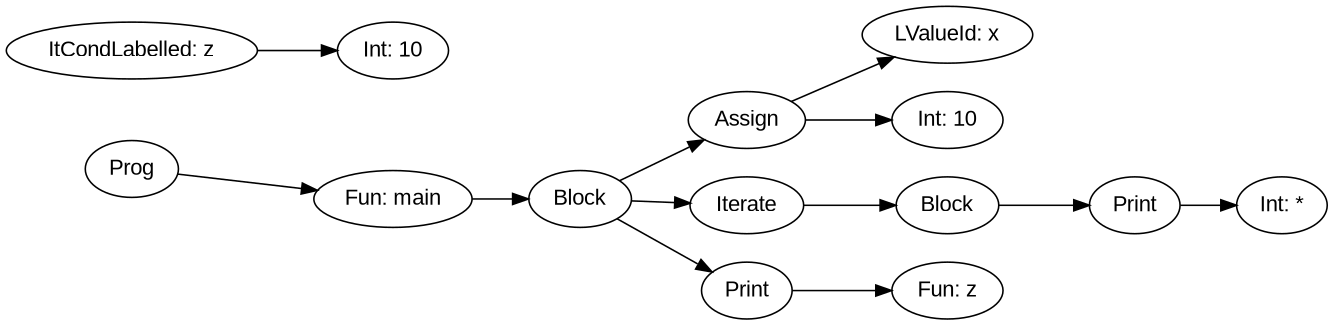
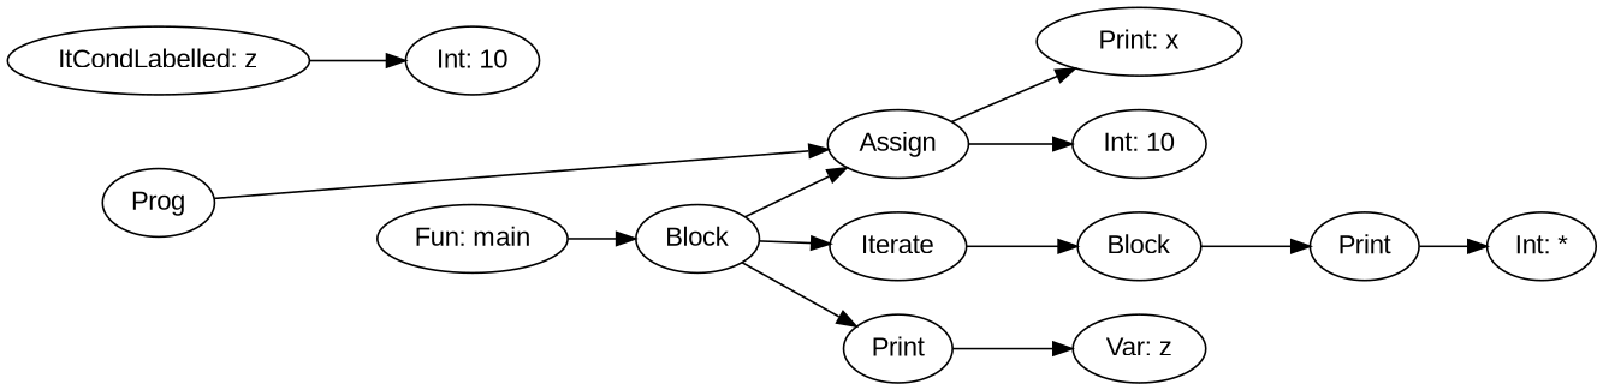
  digraph {
    fontname="Liberation Sans"
    rankdir=LR
    node [fontname="Liberation Sans"]
    edge [fontname="Liberation Sans"]
    n1 [label=Prog]
    n2 [label="Fun: main"]
    n3 [label=Block]
    n4 [label=Assign]
    n5 [label=Iterate]
    n6 [label=Print]
-   n7 [label="LValueId: x"]
+   n7 [label="Print: x"]
    n8 [label="Int: 10"]
    n9 [label=Block]
-   n10 [label="Fun: z"]
+   n10 [label="Var: z"]
    n11 [label="ItCondLabelled: z"]
    n12 [label="Int: 10"]
    n13 [label=Print]
    n14 [label="Int: *"]
-   n1 -> n2
+   n1 -> n4
    n2 -> n3
    n3 -> n4
    n3 -> n5
    n3 -> n6
    n4 -> n7
    n4 -> n8
    n5 -> n9
    n6 -> n10
    n9 -> n13
    n11 -> n12
    n13 -> n14
  }
